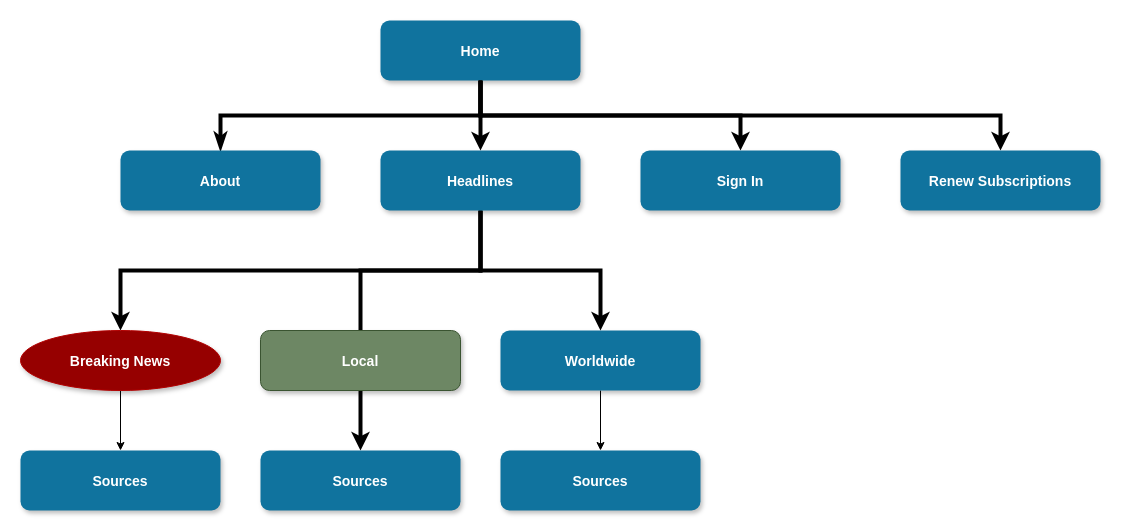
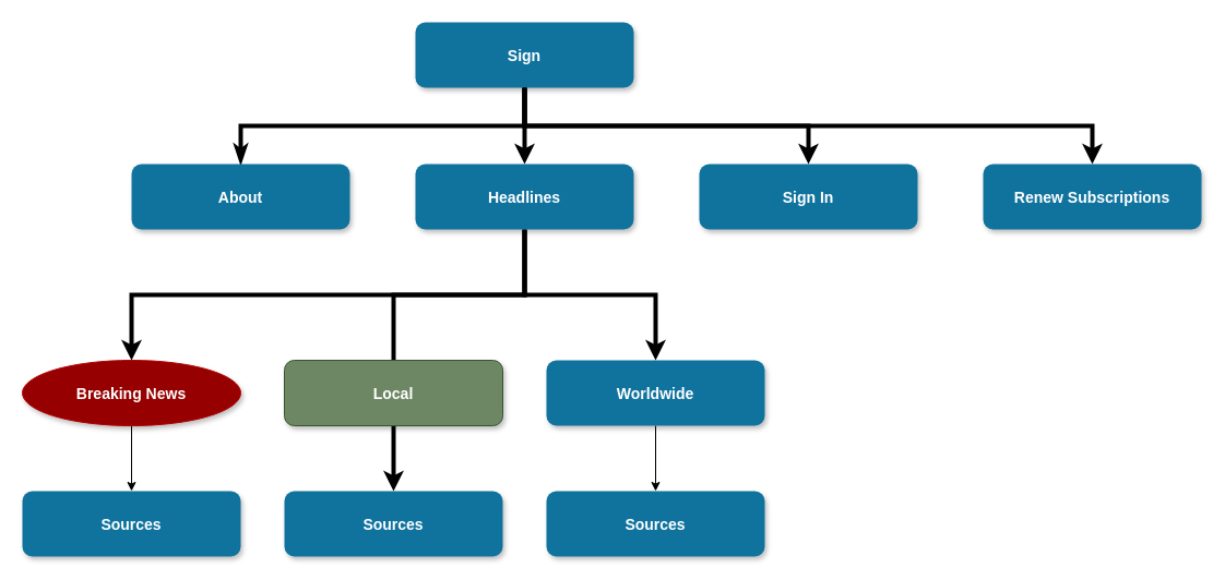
  <mxCell id="0" />
  <mxCell id="1" parent="0" />
  <mxCell id="2" style="edgeStyle=orthogonalEdgeStyle;rounded=0;orthogonalLoop=1;jettySize=auto;html=1;exitX=0.5;exitY=1;exitDx=0;exitDy=0;entryX=0.5;entryY=0;entryDx=0;entryDy=0;strokeWidth=4;" edge="1" parent="1" source="4" target="8"><mxGeometry relative="1" as="geometry" /></mxCell>
  <mxCell id="3" style="edgeStyle=orthogonalEdgeStyle;rounded=0;orthogonalLoop=1;jettySize=auto;html=1;exitX=0.5;exitY=1;exitDx=0;exitDy=0;entryX=0.5;entryY=0;entryDx=0;entryDy=0;strokeWidth=4;" edge="1" parent="1" source="4" target="7"><mxGeometry relative="1" as="geometry" /></mxCell>
- <mxCell id="4" value="Home" style="rounded=1;fillColor=#10739E;strokeColor=none;shadow=1;gradientColor=none;fontStyle=1;fontColor=#FFFFFF;fontSize=14;" parent="1" vertex="1"><mxGeometry x="380" y="20" width="200" height="60" as="geometry" /></mxCell>
+ <mxCell id="4" value="Sign" style="rounded=1;fillColor=#10739E;strokeColor=none;shadow=1;gradientColor=none;fontStyle=1;fontColor=#FFFFFF;fontSize=14;" parent="1" vertex="1"><mxGeometry x="380" y="20" width="200" height="60" as="geometry" /></mxCell>
  <mxCell id="5" value="" style="endArrow=none;html=1;rounded=0;edgeStyle=elbowEdgeStyle;elbow=vertical;entryX=0.5;entryY=1;entryDx=0;entryDy=0;strokeWidth=4;startArrow=classicThin;startFill=1;exitX=0.5;exitY=0;exitDx=0;exitDy=0;" edge="1" parent="1" source="6" target="4"><mxGeometry width="50" height="50" relative="1" as="geometry"><mxPoint x="480" y="140" as="sourcePoint" /><mxPoint x="640" y="60" as="targetPoint" /></mxGeometry></mxCell>
  <mxCell id="6" value="About" style="rounded=1;fillColor=#10739E;strokeColor=none;shadow=1;gradientColor=none;fontStyle=1;fontColor=#FFFFFF;fontSize=14;" vertex="1" parent="1"><mxGeometry x="120" y="150" width="200" height="60" as="geometry" /></mxCell>
  <mxCell id="7" value="Renew Subscriptions" style="rounded=1;fillColor=#10739E;strokeColor=none;shadow=1;gradientColor=none;fontStyle=1;fontColor=#FFFFFF;fontSize=14;" vertex="1" parent="1"><mxGeometry x="900" y="150" width="200" height="60" as="geometry" /></mxCell>
  <mxCell id="8" value="Sign In" style="rounded=1;fillColor=#10739E;strokeColor=none;shadow=1;gradientColor=none;fontStyle=1;fontColor=#FFFFFF;fontSize=14;" vertex="1" parent="1"><mxGeometry x="640" y="150" width="200" height="60" as="geometry" /></mxCell>
  <mxCell id="9" style="edgeStyle=orthogonalEdgeStyle;rounded=0;orthogonalLoop=1;jettySize=auto;html=1;exitX=0.5;exitY=1;exitDx=0;exitDy=0;entryX=0.5;entryY=0;entryDx=0;entryDy=0;" edge="1" parent="1" source="10" target="11"><mxGeometry relative="1" as="geometry" /></mxCell>
  <mxCell id="10" value="Worldwide" style="rounded=1;fillColor=#10739E;strokeColor=none;shadow=1;gradientColor=none;fontStyle=1;fontColor=#FFFFFF;fontSize=14;" vertex="1" parent="1"><mxGeometry x="500" y="330" width="200" height="60" as="geometry" /></mxCell>
  <mxCell id="11" value="Sources" style="rounded=1;fillColor=#10739E;strokeColor=none;shadow=1;gradientColor=none;fontStyle=1;fontColor=#FFFFFF;fontSize=14;" vertex="1" parent="1"><mxGeometry x="500" y="450" width="200" height="60" as="geometry" /></mxCell>
  <mxCell id="12" style="edgeStyle=orthogonalEdgeStyle;rounded=0;orthogonalLoop=1;jettySize=auto;html=1;exitX=0.5;exitY=1;exitDx=0;exitDy=0;entryX=0.5;entryY=0;entryDx=0;entryDy=0;strokeWidth=4;endArrow=none;" edge="1" parent="1" source="15" target="17"><mxGeometry relative="1" as="geometry" /></mxCell>
  <mxCell id="13" style="edgeStyle=orthogonalEdgeStyle;rounded=0;orthogonalLoop=1;jettySize=auto;html=1;exitX=0.5;exitY=1;exitDx=0;exitDy=0;entryX=0.5;entryY=0;entryDx=0;entryDy=0;strokeWidth=4;" edge="1" parent="1" source="15" target="10"><mxGeometry relative="1" as="geometry" /></mxCell>
  <mxCell id="14" style="edgeStyle=orthogonalEdgeStyle;rounded=0;orthogonalLoop=1;jettySize=auto;html=1;exitX=0.5;exitY=1;exitDx=0;exitDy=0;entryX=0.5;entryY=0;entryDx=0;entryDy=0;strokeWidth=4;" edge="1" parent="1" source="15" target="19"><mxGeometry relative="1" as="geometry" /></mxCell>
  <mxCell id="15" value="Headlines" style="rounded=1;fillColor=#10739E;strokeColor=none;shadow=1;gradientColor=none;fontStyle=1;fontColor=#FFFFFF;fontSize=14;" vertex="1" parent="1"><mxGeometry x="380" y="150" width="200" height="60" as="geometry" /></mxCell>
  <mxCell id="16" style="edgeStyle=orthogonalEdgeStyle;rounded=0;orthogonalLoop=1;jettySize=auto;html=1;exitX=0.5;exitY=1;exitDx=0;exitDy=0;entryX=0.5;entryY=0;entryDx=0;entryDy=0;strokeWidth=4;" edge="1" parent="1" source="17" target="21"><mxGeometry relative="1" as="geometry" /></mxCell>
  <mxCell id="17" value="Local " style="rounded=1;fillColor=#6d8764;strokeColor=#3A5431;shadow=1;fontStyle=1;fontColor=#ffffff;fontSize=14;" vertex="1" parent="1"><mxGeometry x="260" y="330" width="200" height="60" as="geometry" /></mxCell>
  <mxCell id="18" style="edgeStyle=orthogonalEdgeStyle;rounded=0;orthogonalLoop=1;jettySize=auto;html=1;exitX=0.5;exitY=1;exitDx=0;exitDy=0;entryX=0.5;entryY=0;entryDx=0;entryDy=0;" edge="1" parent="1" source="19" target="22"><mxGeometry relative="1" as="geometry" /></mxCell>
  <mxCell id="19" value="Breaking News" style="ellipse;fillColor=#960000;strokeColor=#B20000;shadow=1;fontStyle=1;fontColor=#ffffff;fontSize=14;" vertex="1" parent="1"><mxGeometry x="20" y="330" width="200" height="60" as="geometry" /></mxCell>
  <mxCell id="20" value="" style="endArrow=classic;html=1;rounded=0;entryX=0.5;entryY=0;entryDx=0;entryDy=0;strokeWidth=4;" edge="1" parent="1" target="15"><mxGeometry width="50" height="50" relative="1" as="geometry"><mxPoint x="480" y="80" as="sourcePoint" /><mxPoint x="630" y="180" as="targetPoint" /></mxGeometry></mxCell>
  <mxCell id="21" value="Sources" style="rounded=1;fillColor=#10739E;strokeColor=none;shadow=1;gradientColor=none;fontStyle=1;fontColor=#FFFFFF;fontSize=14;" vertex="1" parent="1"><mxGeometry x="260" y="450" width="200" height="60" as="geometry" /></mxCell>
  <mxCell id="22" value="Sources" style="rounded=1;fillColor=#10739E;strokeColor=none;shadow=1;gradientColor=none;fontStyle=1;fontColor=#FFFFFF;fontSize=14;" vertex="1" parent="1"><mxGeometry x="20" y="450" width="200" height="60" as="geometry" /></mxCell>
